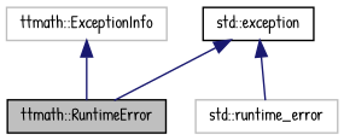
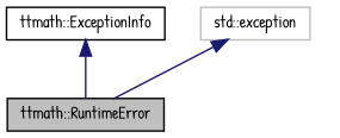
  digraph {
    fontname="Patrick Hand"
    node [color=black fillcolor=white fontname="Patrick Hand" fontsize=10 shape=record style=filled]
    edge [color=midnightblue dir=back fontname="Patrick Hand" fontsize=10 labelfontname=Helvetica labelfontsize=10 style=solid]
    n1 [fillcolor=grey75 fontcolor=black height=0.2 label="ttmath::RuntimeError" width=0.4]
-   n2 [color=grey75 height=0.2 label="std::runtime_error" width=0.4]
-   n3 [height=0.2 label="std::exception" width=0.4]
-   n4 [color=grey75 height=0.2 label="ttmath::ExceptionInfo" width=0.4]
+   n3 [color=grey75 height=0.2 label="std::exception" width=0.4]
+   n4 [height=0.2 label="ttmath::ExceptionInfo" width=0.4]
    n3 -> n1
-   n3 -> n2
    n4 -> n1
  }
